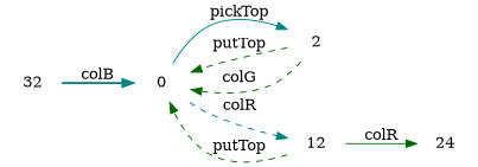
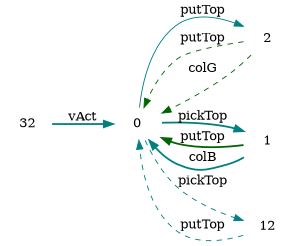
  digraph {
    rankdir=LR
    node [shape=plaintext]
    edge [color=teal style=bold]
    32
    0
    2
+   1
    12
-   24
-   32 -> 0 [label=colB]
-   0 -> 2 [label=pickTop style=solid]
-   0 -> 12 [label=colR style=dashed]
+   32 -> 0 [label=vAct]
+   0 -> 2 [label=putTop style=solid]
+   0 -> 1 [label=pickTop]
+   0 -> 12 [label=pickTop style=dashed]
    2 -> 0 [color=darkgreen label=putTop style=dashed]
    2 -> 0 [color=darkgreen label=colG style=dashed]
-   12 -> 0 [color=darkgreen label=putTop style=dashed]
-   12 -> 24 [color=darkgreen label=colR style=solid]
+   1 -> 0 [color=darkgreen label=putTop]
+   1 -> 0 [label=colB]
+   12 -> 0 [label=putTop style=dashed]
  }
